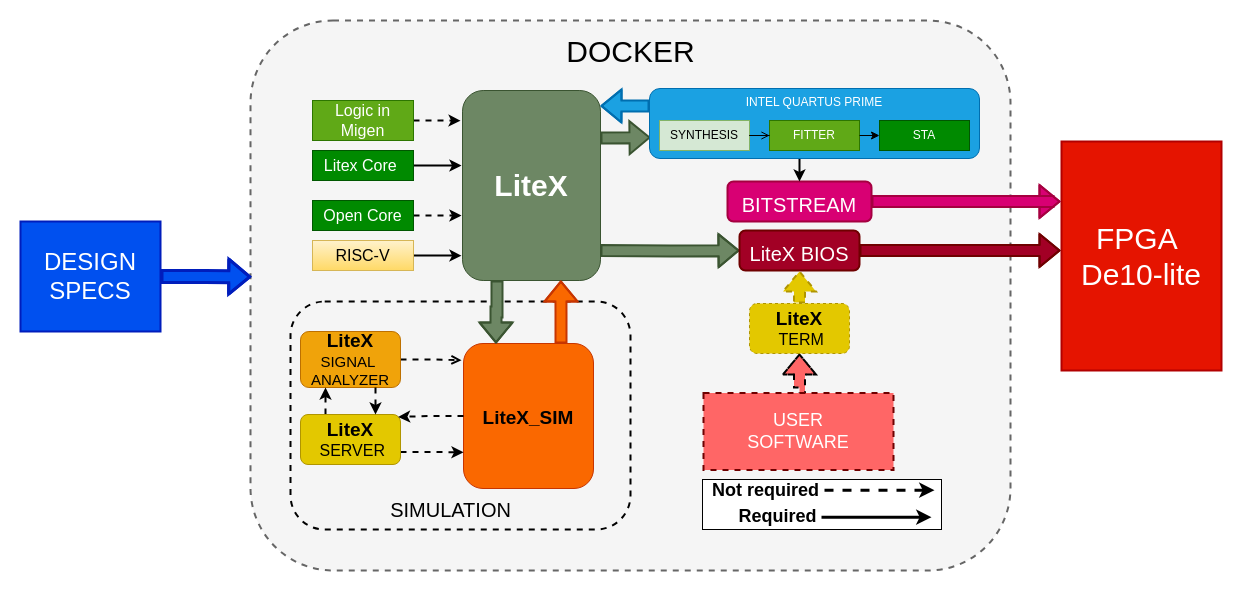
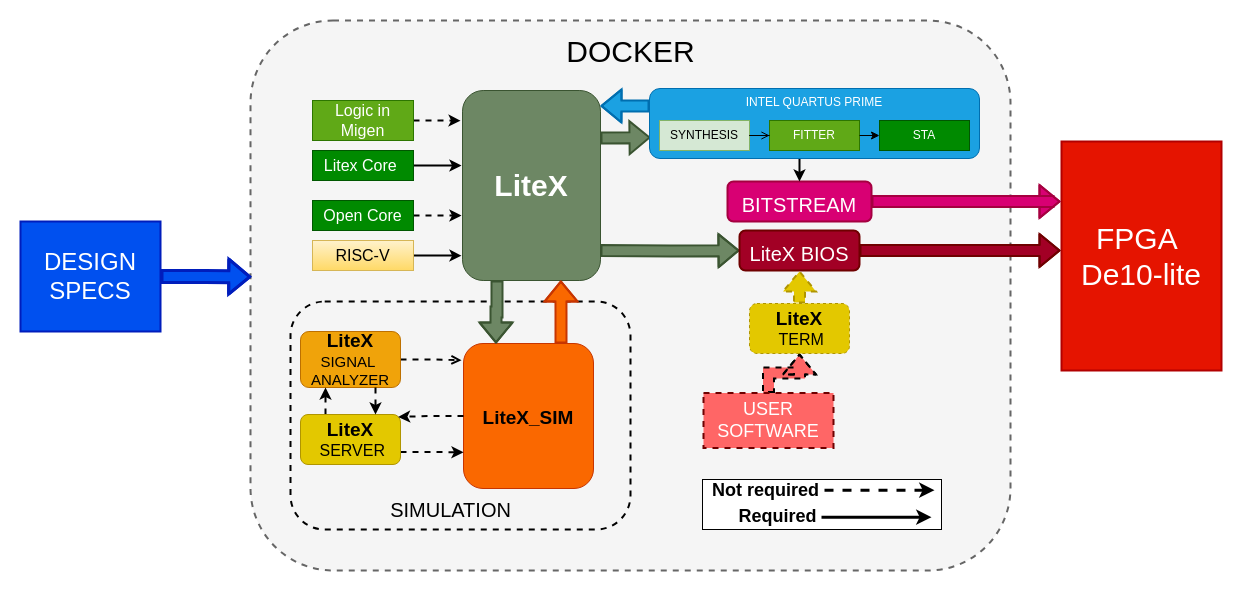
  <mxCell id="0" />
  <mxCell id="1" parent="0" />
  <mxCell id="2" value="" style="rounded=1;whiteSpace=wrap;html=1;fillColor=#f5f5f5;fontColor=#333333;strokeColor=#666666;dashed=1;strokeWidth=2;" vertex="1" parent="1"><mxGeometry x="250" y="20" width="760" height="550" as="geometry" /></mxCell>
  <mxCell id="3" value="" style="group;fontSize=10;" vertex="1" connectable="0" parent="1"><mxGeometry x="290" y="301" width="350" height="228" as="geometry" /></mxCell>
  <mxCell id="4" value="" style="rounded=1;whiteSpace=wrap;html=1;fillStyle=zigzag-line;fontSize=20;fillColor=none;gradientColor=none;dashed=1;strokeWidth=2;" vertex="1" parent="3"><mxGeometry width="340" height="228" as="geometry" /></mxCell>
  <mxCell id="5" value="&lt;b style=&quot;color: rgb(0, 0, 0); font-size: 12px;&quot;&gt;&lt;font style=&quot;font-size: 19px;&quot;&gt;LiteX_SIM&lt;/font&gt;&lt;/b&gt;" style="rounded=1;whiteSpace=wrap;html=1;fillColor=#fa6800;strokeColor=#C73500;fontColor=#000000;fontSize=21;" vertex="1" parent="3"><mxGeometry x="173" y="42" width="130" height="145" as="geometry" /></mxCell>
  <mxCell id="6" style="edgeStyle=orthogonalEdgeStyle;rounded=0;orthogonalLoop=1;jettySize=auto;html=1;exitX=1;exitY=0.5;exitDx=0;exitDy=0;entryX=-0.015;entryY=0.115;entryDx=0;entryDy=0;entryPerimeter=0;fontSize=24;strokeWidth=2;dashed=1;endArrow=open;" edge="1" parent="3" source="7" target="5"><mxGeometry relative="1" as="geometry" /></mxCell>
  <mxCell id="7" value="&lt;b style=&quot;color: rgb(0, 0, 0); font-size: 12px;&quot;&gt;&lt;font style=&quot;font-size: 19px;&quot;&gt;LiteX&lt;/font&gt;&lt;/b&gt;&lt;br style=&quot;font-size: 15px;&quot;&gt;SIGNAL&amp;nbsp;&lt;br style=&quot;font-size: 15px;&quot;&gt;ANALYZER" style="rounded=1;whiteSpace=wrap;html=1;fontSize=15;glass=0;strokeWidth=1;shadow=0;fillColor=#f0a30a;fontColor=#000000;strokeColor=#BD7000;" vertex="1" parent="3"><mxGeometry x="10" y="30" width="100" height="56" as="geometry" /></mxCell>
  <mxCell id="8" style="edgeStyle=orthogonalEdgeStyle;rounded=0;orthogonalLoop=1;jettySize=auto;html=1;exitX=0.25;exitY=0;exitDx=0;exitDy=0;entryX=0.25;entryY=1;entryDx=0;entryDy=0;fontSize=20;strokeWidth=2;dashed=1;" edge="1" parent="3" source="10" target="7"><mxGeometry relative="1" as="geometry" /></mxCell>
  <mxCell id="9" style="edgeStyle=orthogonalEdgeStyle;rounded=0;orthogonalLoop=1;jettySize=auto;html=1;exitX=1;exitY=0.75;exitDx=0;exitDy=0;entryX=0;entryY=0.75;entryDx=0;entryDy=0;strokeWidth=2;dashed=1;" edge="1" parent="3" source="10" target="5"><mxGeometry relative="1" as="geometry" /></mxCell>
  <mxCell id="10" value="&lt;b style=&quot;color: rgb(0, 0, 0); font-size: 12px;&quot;&gt;&lt;font style=&quot;font-size: 19px;&quot;&gt;LiteX&lt;br&gt;&lt;/font&gt;&lt;/b&gt;&amp;nbsp;SERVER" style="rounded=1;whiteSpace=wrap;html=1;fontSize=16;glass=0;strokeWidth=1;shadow=0;fillColor=#e3c800;fontColor=#000000;strokeColor=#B09500;" vertex="1" parent="3"><mxGeometry x="10" y="113" width="100" height="50" as="geometry" /></mxCell>
  <mxCell id="11" style="edgeStyle=orthogonalEdgeStyle;rounded=0;orthogonalLoop=1;jettySize=auto;html=1;exitX=0;exitY=0.5;exitDx=0;exitDy=0;entryX=0.976;entryY=0.048;entryDx=0;entryDy=0;entryPerimeter=0;strokeWidth=2;dashed=1;" edge="1" parent="3" source="5" target="10"><mxGeometry relative="1" as="geometry" /></mxCell>
  <mxCell id="12" style="edgeStyle=orthogonalEdgeStyle;rounded=0;orthogonalLoop=1;jettySize=auto;html=1;exitX=0.75;exitY=1;exitDx=0;exitDy=0;entryX=0.75;entryY=0;entryDx=0;entryDy=0;fontSize=20;strokeWidth=2;dashed=1;" edge="1" parent="3" source="7" target="10"><mxGeometry relative="1" as="geometry" /></mxCell>
  <mxCell id="13" value="SIMULATION" style="text;html=1;align=center;verticalAlign=middle;resizable=0;points=[];autosize=1;strokeColor=none;fillColor=none;fontSize=20;" vertex="1" parent="3"><mxGeometry x="90" y="188" width="140" height="40" as="geometry" /></mxCell>
  <mxCell id="14" value="" style="group" vertex="1" connectable="0" parent="1"><mxGeometry x="330" y="90" width="270" height="190" as="geometry" /></mxCell>
  <mxCell id="15" value="&lt;b style=&quot;font-size: 30px;&quot;&gt;&lt;font style=&quot;font-size: 30px;&quot;&gt;LiteX&lt;/font&gt;&lt;/b&gt;" style="rounded=1;whiteSpace=wrap;html=1;fillColor=#6d8764;strokeColor=#3A5431;fontSize=30;fontColor=#ffffff;" vertex="1" parent="14"><mxGeometry x="132" width="138" height="190" as="geometry" /></mxCell>
  <mxCell id="16" style="edgeStyle=orthogonalEdgeStyle;rounded=0;orthogonalLoop=1;jettySize=auto;html=1;exitX=1;exitY=0.5;exitDx=0;exitDy=0;strokeWidth=2;" edge="1" parent="14" source="17"><mxGeometry relative="1" as="geometry"><mxPoint x="131" y="165.167" as="targetPoint" /></mxGeometry></mxCell>
  <mxCell id="17" value="RISC-V" style="rounded=0;whiteSpace=wrap;html=1;fillColor=#fff2cc;strokeColor=#d6b656;gradientColor=#ffd966;fontSize=16;" vertex="1" parent="14"><mxGeometry x="-18" y="150" width="101" height="30" as="geometry" /></mxCell>
  <mxCell id="18" style="edgeStyle=orthogonalEdgeStyle;rounded=0;orthogonalLoop=1;jettySize=auto;html=1;exitX=1;exitY=0.5;exitDx=0;exitDy=0;entryX=-0.014;entryY=0.159;entryDx=0;entryDy=0;entryPerimeter=0;fontSize=24;strokeWidth=2;dashed=1;" edge="1" parent="14" source="19" target="15"><mxGeometry relative="1" as="geometry" /></mxCell>
  <mxCell id="19" value="Logic in Migen" style="rounded=0;whiteSpace=wrap;html=1;fillColor=#60a917;fontColor=#ffffff;strokeColor=#2D7600;fontSize=16;" vertex="1" parent="14"><mxGeometry x="-18" y="10" width="101" height="40" as="geometry" /></mxCell>
  <mxCell id="20" style="edgeStyle=orthogonalEdgeStyle;rounded=0;orthogonalLoop=1;jettySize=auto;html=1;exitX=1;exitY=0.5;exitDx=0;exitDy=0;strokeWidth=2;" edge="1" parent="14" source="21"><mxGeometry relative="1" as="geometry"><mxPoint x="131" y="75" as="targetPoint" /></mxGeometry></mxCell>
  <mxCell id="21" value="Litex Core&amp;nbsp;" style="rounded=0;whiteSpace=wrap;html=1;fillColor=#008a00;fontColor=#ffffff;strokeColor=#005700;fontSize=16;" vertex="1" parent="14"><mxGeometry x="-18" y="60" width="101" height="30" as="geometry" /></mxCell>
  <mxCell id="22" style="edgeStyle=orthogonalEdgeStyle;rounded=0;orthogonalLoop=1;jettySize=auto;html=1;exitX=1;exitY=0.5;exitDx=0;exitDy=0;dashed=1;strokeWidth=2;" edge="1" parent="14" source="23"><mxGeometry relative="1" as="geometry"><mxPoint x="131" y="125" as="targetPoint" /></mxGeometry></mxCell>
  <mxCell id="23" value="Open Core" style="rounded=0;whiteSpace=wrap;html=1;fillColor=#008a00;fontColor=#ffffff;strokeColor=#005700;fontSize=16;" vertex="1" parent="14"><mxGeometry x="-18" y="110" width="101" height="30" as="geometry" /></mxCell>
  <mxCell id="24" value="&lt;font style=&quot;font-size: 30px;&quot;&gt;DOCKER&lt;/font&gt;" style="text;html=1;align=center;verticalAlign=middle;resizable=0;points=[];autosize=1;strokeColor=none;fillColor=none;fontSize=10;" vertex="1" parent="1"><mxGeometry x="555" y="26" width="150" height="50" as="geometry" /></mxCell>
  <mxCell id="25" value="FPGA&amp;nbsp;&lt;br&gt;De10-lite" style="rounded=0;whiteSpace=wrap;html=1;fontSize=30;strokeWidth=2;fillColor=#e51400;fontColor=#ffffff;strokeColor=#B20000;" vertex="1" parent="1"><mxGeometry x="1061" y="141" width="160" height="229" as="geometry" /></mxCell>
  <mxCell id="26" style="edgeStyle=orthogonalEdgeStyle;shape=flexArrow;rounded=0;orthogonalLoop=1;jettySize=auto;html=1;exitX=1;exitY=0.5;exitDx=0;exitDy=0;fontSize=18;strokeWidth=2;fillColor=#d80073;strokeColor=#A50040;" edge="1" parent="1" source="27"><mxGeometry relative="1" as="geometry"><mxPoint x="1060" y="201" as="targetPoint" /><Array as="points"><mxPoint x="1054" y="201" /></Array></mxGeometry></mxCell>
  <mxCell id="27" value="&lt;font style=&quot;font-size: 20px;&quot;&gt;BITSTREAM&lt;/font&gt;" style="rounded=1;whiteSpace=wrap;html=1;fontSize=30;strokeWidth=2;fillColor=#d80073;fontColor=#ffffff;strokeColor=#A50040;" vertex="1" parent="1"><mxGeometry x="727" y="181" width="144" height="40" as="geometry" /></mxCell>
  <mxCell id="28" style="edgeStyle=orthogonalEdgeStyle;rounded=0;orthogonalLoop=1;jettySize=auto;html=1;exitX=0;exitY=0.5;exitDx=0;exitDy=0;fontSize=18;strokeWidth=2;entryX=0;entryY=0.5;entryDx=0;entryDy=0;shape=flexArrow;fillColor=#6d8764;strokeColor=#3A5431;" edge="1" parent="1" target="30"><mxGeometry relative="1" as="geometry"><mxPoint x="600" y="250" as="sourcePoint" /></mxGeometry></mxCell>
  <mxCell id="29" style="edgeStyle=orthogonalEdgeStyle;rounded=0;orthogonalLoop=1;jettySize=auto;html=1;exitX=1;exitY=0.5;exitDx=0;exitDy=0;fontSize=18;strokeWidth=2;shape=flexArrow;fillColor=#a20025;strokeColor=#6F0000;" edge="1" parent="1" source="30"><mxGeometry relative="1" as="geometry"><mxPoint x="1060" y="250" as="targetPoint" /></mxGeometry></mxCell>
  <mxCell id="30" value="&lt;span style=&quot;font-size: 20px;&quot;&gt;LiteX BIOS&lt;/span&gt;" style="rounded=1;whiteSpace=wrap;html=1;fontSize=30;strokeWidth=2;fillColor=#a20025;fontColor=#ffffff;strokeColor=#6F0000;" vertex="1" parent="1"><mxGeometry x="739" y="230" width="120" height="40" as="geometry" /></mxCell>
  <mxCell id="31" style="edgeStyle=orthogonalEdgeStyle;rounded=0;orthogonalLoop=1;jettySize=auto;html=1;exitX=0;exitY=0.25;exitDx=0;exitDy=0;entryX=1;entryY=0.081;entryDx=0;entryDy=0;entryPerimeter=0;fontSize=20;strokeWidth=2;shape=flexArrow;fillColor=#1ba1e2;strokeColor=#006EAF;" edge="1" parent="1" source="43" target="15"><mxGeometry relative="1" as="geometry" /></mxCell>
  <mxCell id="32" style="edgeStyle=orthogonalEdgeStyle;rounded=0;orthogonalLoop=1;jettySize=auto;html=1;exitX=1;exitY=0.25;exitDx=0;exitDy=0;fontSize=20;strokeWidth=2;shape=flexArrow;fillColor=#6d8764;strokeColor=#3A5431;" edge="1" parent="1" source="15"><mxGeometry relative="1" as="geometry"><mxPoint x="650" y="137" as="targetPoint" /></mxGeometry></mxCell>
  <mxCell id="33" style="edgeStyle=orthogonalEdgeStyle;rounded=0;orthogonalLoop=1;jettySize=auto;html=1;exitX=0.25;exitY=1;exitDx=0;exitDy=0;entryX=0.25;entryY=0;entryDx=0;entryDy=0;fontSize=20;strokeWidth=2;shape=flexArrow;fillColor=#6d8764;strokeColor=#3A5431;" edge="1" parent="1" source="15" target="5"><mxGeometry relative="1" as="geometry" /></mxCell>
  <mxCell id="34" style="edgeStyle=orthogonalEdgeStyle;rounded=0;orthogonalLoop=1;jettySize=auto;html=1;exitX=0.75;exitY=0;exitDx=0;exitDy=0;fontSize=20;strokeWidth=2;shape=flexArrow;fillColor=#fa6800;strokeColor=#C73500;" edge="1" parent="1" source="5"><mxGeometry relative="1" as="geometry"><mxPoint x="560.375" y="280" as="targetPoint" /></mxGeometry></mxCell>
  <mxCell id="35" style="edgeStyle=orthogonalEdgeStyle;rounded=0;orthogonalLoop=1;jettySize=auto;html=1;exitX=1;exitY=0.5;exitDx=0;exitDy=0;entryX=0.001;entryY=0.466;entryDx=0;entryDy=0;entryPerimeter=0;fontSize=24;strokeWidth=3;shape=flexArrow;fillColor=#0050ef;strokeColor=#001DBC;" edge="1" parent="1" source="36" target="2"><mxGeometry relative="1" as="geometry" /></mxCell>
  <mxCell id="36" value="DESIGN SPECS" style="rounded=0;whiteSpace=wrap;html=1;fontSize=24;strokeWidth=2;fillColor=#0050ef;fontColor=#ffffff;strokeColor=#001DBC;" vertex="1" parent="1"><mxGeometry x="20" y="221" width="140" height="110" as="geometry" /></mxCell>
  <mxCell id="37" style="edgeStyle=orthogonalEdgeStyle;shape=flexArrow;rounded=0;orthogonalLoop=1;jettySize=auto;html=1;exitX=0.5;exitY=0;exitDx=0;exitDy=0;entryX=0.5;entryY=1;entryDx=0;entryDy=0;fontSize=18;strokeWidth=2;fillColor=#FF6666;dashed=1;sourcePerimeterSpacing=2;targetPerimeterSpacing=2;" edge="1" parent="1" source="38" target="40"><mxGeometry relative="1" as="geometry" /></mxCell>
- <mxCell id="38" value="USER&lt;br&gt;SOFTWARE" style="rounded=0;whiteSpace=wrap;html=1;fontSize=18;strokeWidth=2;dashed=1;fillColor=#FF6666;fontColor=#ffffff;strokeColor=#6F0000;" vertex="1" parent="1"><mxGeometry x="703" y="392.5" width="190" height="77" as="geometry" /></mxCell>
+ <mxCell id="38" value="USER&lt;br&gt;SOFTWARE" style="rounded=0;whiteSpace=wrap;html=1;fontSize=18;strokeWidth=2;dashed=1;fillColor=#FF6666;fontColor=#ffffff;strokeColor=#6F0000;" vertex="1" parent="1"><mxGeometry x="703" y="392.5" width="130" height="55" as="geometry" /></mxCell>
  <mxCell id="39" style="edgeStyle=orthogonalEdgeStyle;shape=flexArrow;rounded=0;orthogonalLoop=1;jettySize=auto;html=1;exitX=0.5;exitY=0;exitDx=0;exitDy=0;entryX=0.5;entryY=1;entryDx=0;entryDy=0;fontSize=18;sourcePerimeterSpacing=2;targetPerimeterSpacing=2;strokeWidth=2;fillColor=#e3c800;strokeColor=#B09500;dashed=1;" edge="1" parent="1" source="40" target="30"><mxGeometry relative="1" as="geometry" /></mxCell>
  <mxCell id="40" value="&lt;b style=&quot;color: rgb(0, 0, 0); font-size: 12px;&quot;&gt;&lt;font style=&quot;font-size: 19px;&quot;&gt;LiteX&lt;br&gt;&lt;/font&gt;&lt;/b&gt;&amp;nbsp;TERM" style="rounded=1;whiteSpace=wrap;html=1;fontSize=16;glass=0;strokeWidth=1;shadow=0;fillColor=#e3c800;fontColor=#000000;strokeColor=#B09500;dashed=1;" vertex="1" parent="1"><mxGeometry x="749" y="303" width="100" height="50" as="geometry" /></mxCell>
  <mxCell id="41" style="edgeStyle=orthogonalEdgeStyle;rounded=0;orthogonalLoop=1;jettySize=auto;html=1;exitX=0.461;exitY=0.994;exitDx=0;exitDy=0;entryX=0.5;entryY=0;entryDx=0;entryDy=0;fontSize=18;strokeWidth=2;exitPerimeter=0;" edge="1" parent="1" source="43" target="27"><mxGeometry relative="1" as="geometry" /></mxCell>
  <mxCell id="42" value="" style="group" vertex="1" connectable="0" parent="1"><mxGeometry x="649" y="88" width="330" height="70" as="geometry" /></mxCell>
  <mxCell id="43" value="INTEL QUARTUS PRIME" style="rounded=1;whiteSpace=wrap;html=1;strokeWidth=1;verticalAlign=top;fillColor=#1ba1e2;fontColor=#ffffff;strokeColor=#006EAF;" vertex="1" parent="42"><mxGeometry width="330" height="70" as="geometry" /></mxCell>
  <mxCell id="44" value="SYNTHESIS" style="whiteSpace=wrap;html=1;strokeWidth=1;fillColor=#d5e8d4;strokeColor=#82b366;" vertex="1" parent="42"><mxGeometry x="10" y="32" width="90" height="30" as="geometry" /></mxCell>
  <mxCell id="45" value="FITTER" style="whiteSpace=wrap;html=1;strokeWidth=1;fillColor=#60a917;fontColor=#ffffff;strokeColor=#2D7600;" vertex="1" parent="42"><mxGeometry x="120" y="32" width="90" height="30" as="geometry" /></mxCell>
  <mxCell id="46" style="edgeStyle=orthogonalEdgeStyle;rounded=0;orthogonalLoop=1;jettySize=auto;html=1;exitX=1;exitY=0.5;exitDx=0;exitDy=0;endArrow=open;" edge="1" parent="42" source="44" target="45"><mxGeometry relative="1" as="geometry" /></mxCell>
  <mxCell id="47" value="STA" style="whiteSpace=wrap;html=1;strokeWidth=1;fillColor=#008a00;fontColor=#ffffff;strokeColor=#005700;" vertex="1" parent="42"><mxGeometry x="230" y="32" width="90" height="30" as="geometry" /></mxCell>
  <mxCell id="48" style="edgeStyle=orthogonalEdgeStyle;rounded=0;orthogonalLoop=1;jettySize=auto;html=1;exitX=1;exitY=0.5;exitDx=0;exitDy=0;entryX=0;entryY=0.5;entryDx=0;entryDy=0;" edge="1" parent="42" source="45" target="47"><mxGeometry relative="1" as="geometry" /></mxCell>
  <mxCell id="49" value="" style="group" vertex="1" connectable="0" parent="1"><mxGeometry x="700" y="470" width="241" height="66" as="geometry" /></mxCell>
  <mxCell id="50" value="" style="rounded=0;whiteSpace=wrap;html=1;fontSize=18;" vertex="1" parent="49"><mxGeometry x="2" y="9" width="239" height="50" as="geometry" /></mxCell>
  <mxCell id="51" value="" style="endArrow=classic;html=1;rounded=0;dashed=1;fontSize=18;strokeWidth=3;" edge="1" parent="49"><mxGeometry width="50" height="50" relative="1" as="geometry"><mxPoint x="124" y="19.67" as="sourcePoint" /><mxPoint x="234" y="19.67" as="targetPoint" /></mxGeometry></mxCell>
  <mxCell id="52" value="&lt;font style=&quot;font-size: 18px;&quot;&gt;&lt;b style=&quot;font-size: 18px;&quot;&gt;Required&lt;/b&gt;&lt;/font&gt;" style="text;html=1;align=center;verticalAlign=middle;resizable=0;points=[];autosize=1;strokeColor=none;fillColor=none;fontSize=18;" vertex="1" parent="49"><mxGeometry x="27" y="26" width="100" height="40" as="geometry" /></mxCell>
  <mxCell id="53" value="&lt;font style=&quot;font-size: 18px;&quot;&gt;&lt;b style=&quot;font-size: 18px;&quot;&gt;Not required&lt;/b&gt;&lt;/font&gt;" style="text;html=1;align=center;verticalAlign=middle;resizable=0;points=[];autosize=1;strokeColor=none;fillColor=none;fontSize=18;" vertex="1" parent="49"><mxGeometry width="130" height="40" as="geometry" /></mxCell>
  <mxCell id="54" value="" style="endArrow=classic;html=1;rounded=0;fontSize=18;strokeWidth=3;" edge="1" parent="49"><mxGeometry width="50" height="50" relative="1" as="geometry"><mxPoint x="121" y="46.67" as="sourcePoint" /><mxPoint x="231" y="46.67" as="targetPoint" /></mxGeometry></mxCell>
